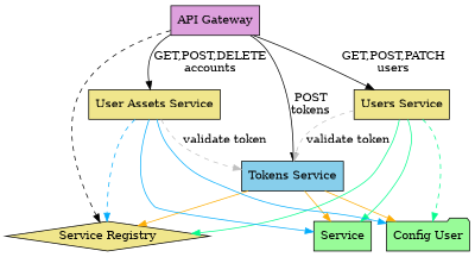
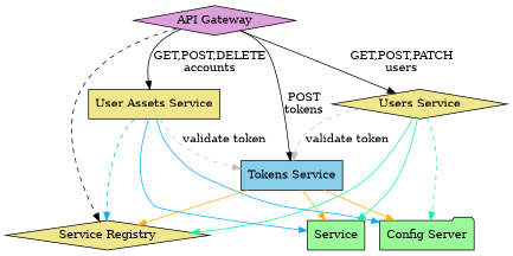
  digraph {
    rankdir=TB
    node [fillcolor=khaki fontcolor=black shape=diamond style=filled]
-   n1 [fillcolor=plum label="API Gateway" shape=box]
+   n1 [fillcolor=plum label="API Gateway"]
    n2 [fillcolor=skyblue label="Tokens Service" shape=box]
-   n3 [label="Users Service" shape=box]
+   n3 [label="Users Service"]
    n4 [label="User Assets Service" shape=box]
    n5 [label="Service Registry"]
    n6 [fillcolor=palegreen label=Service shape=box]
-   n7 [fillcolor=palegreen label="Config User" shape=folder]
+   n7 [fillcolor=palegreen label="Config Server" shape=folder]
    subgraph sub_1 {
      n1
      n2
      n3
      n4
      n5
    }
    subgraph sub_2 {
      n2
      n3
      n4
      n5
      n6
      n7
    }
    subgraph sub_3 {
      n2
      n3
      n4
    }
    n1 -> n2 [label="POST\ntokens"]
    n1 -> n3 [label="GET,POST,PATCH\nusers"]
    n1 -> n4 [label="GET,POST,DELETE\naccounts"]
    n1 -> n5 [style=dashed]
    n2 -> n5 [color="#fcad03"]
    n2 -> n6 [color="#fcad03"]
    n2 -> n7 [color="#fcad03"]
    n3 -> n2 [color=grey label="validate token" style=dashed]
    n3 -> n5 [color="#03fc8c"]
    n3 -> n6 [color="#03fc8c"]
    n3 -> n7 [color="#03fc8c" style=dashed]
    n4 -> n2 [color=grey label="validate token" style=dashed]
    n4 -> n5 [color="#03adfc" style=dashed]
    n4 -> n6 [color="#03adfc"]
    n4 -> n7 [color="#03adfc"]
  }
